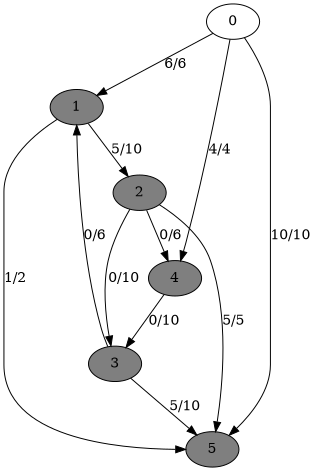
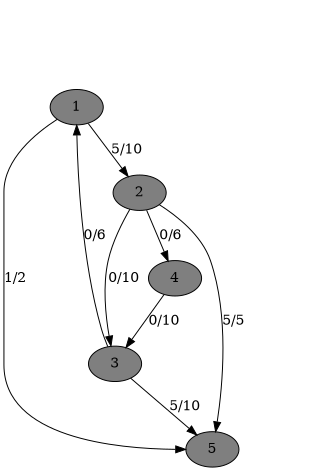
  digraph {
    node [fillcolor=grey50 style=filled]
-   0 [fillcolor=grey100]
    1
    4
    5
    2
    3
-   0 -> 1 [label="6/6"]
-   0 -> 4 [label="4/4"]
-   0 -> 5 [label="10/10"]
    1 -> 5 [label="1/2"]
    1 -> 2 [label="5/10"]
    4 -> 3 [label="0/10"]
    2 -> 4 [label="0/6"]
    2 -> 5 [label="5/5"]
    2 -> 3 [label="0/10"]
    3 -> 1 [label="0/6"]
    3 -> 5 [label="5/10"]
  }
